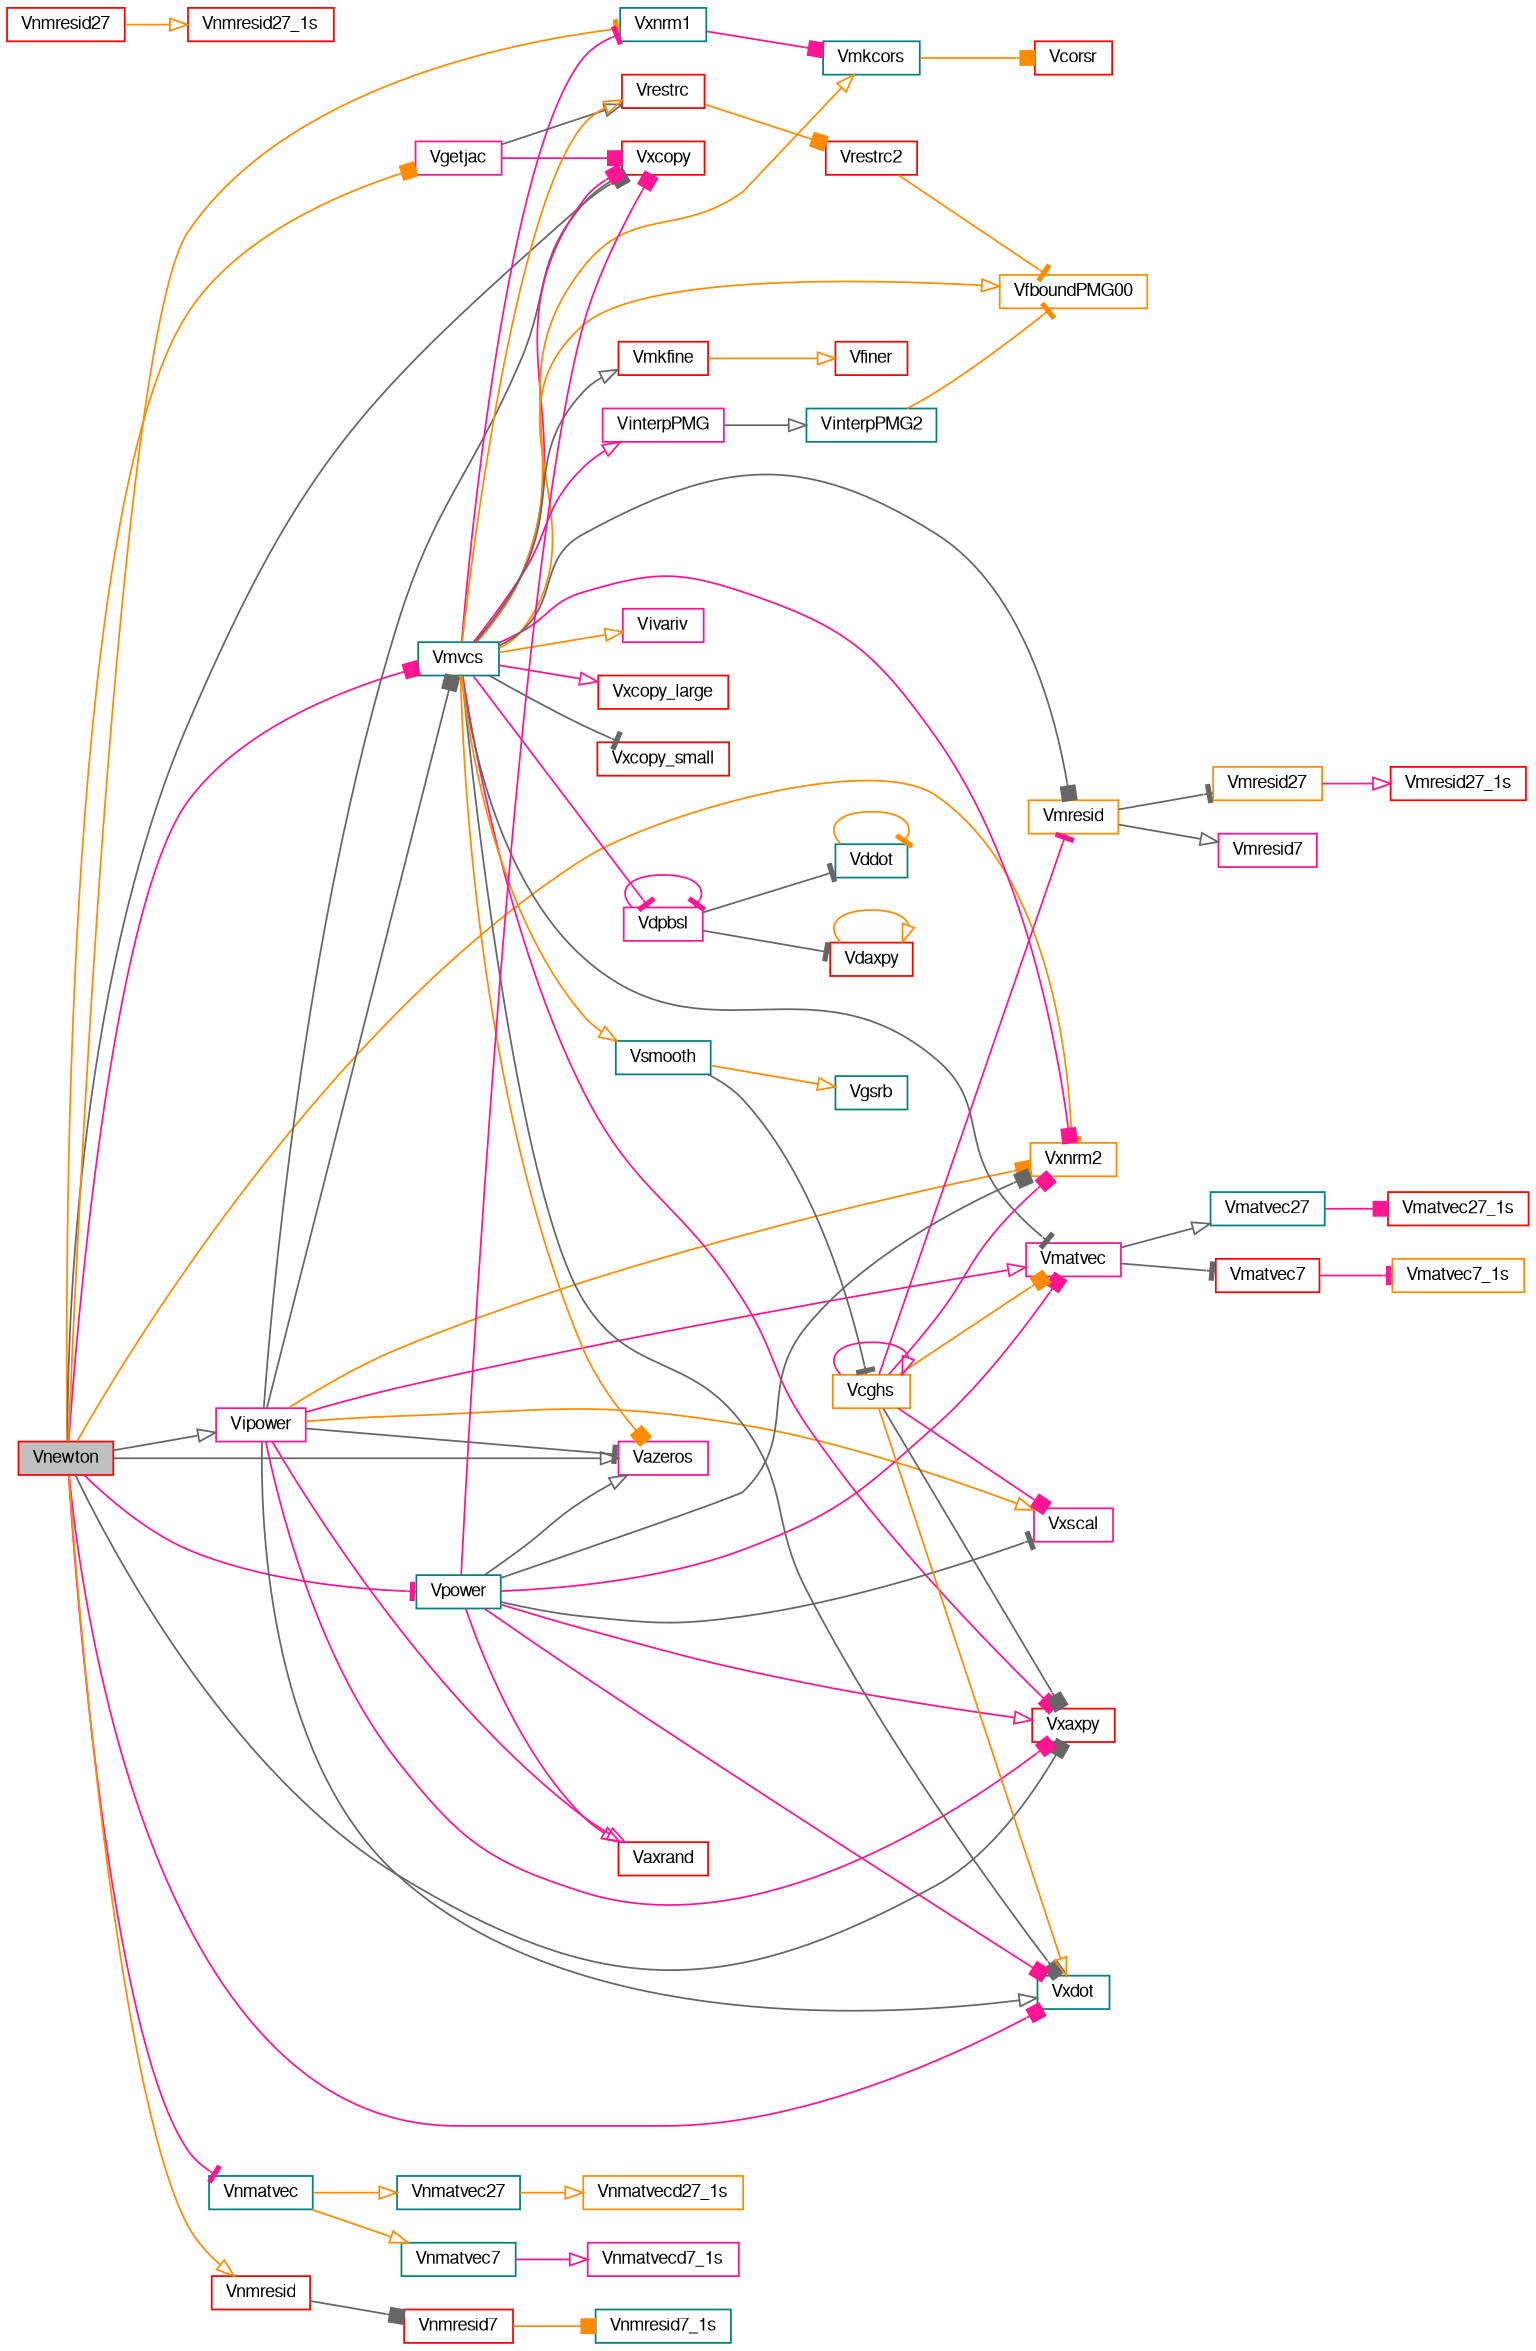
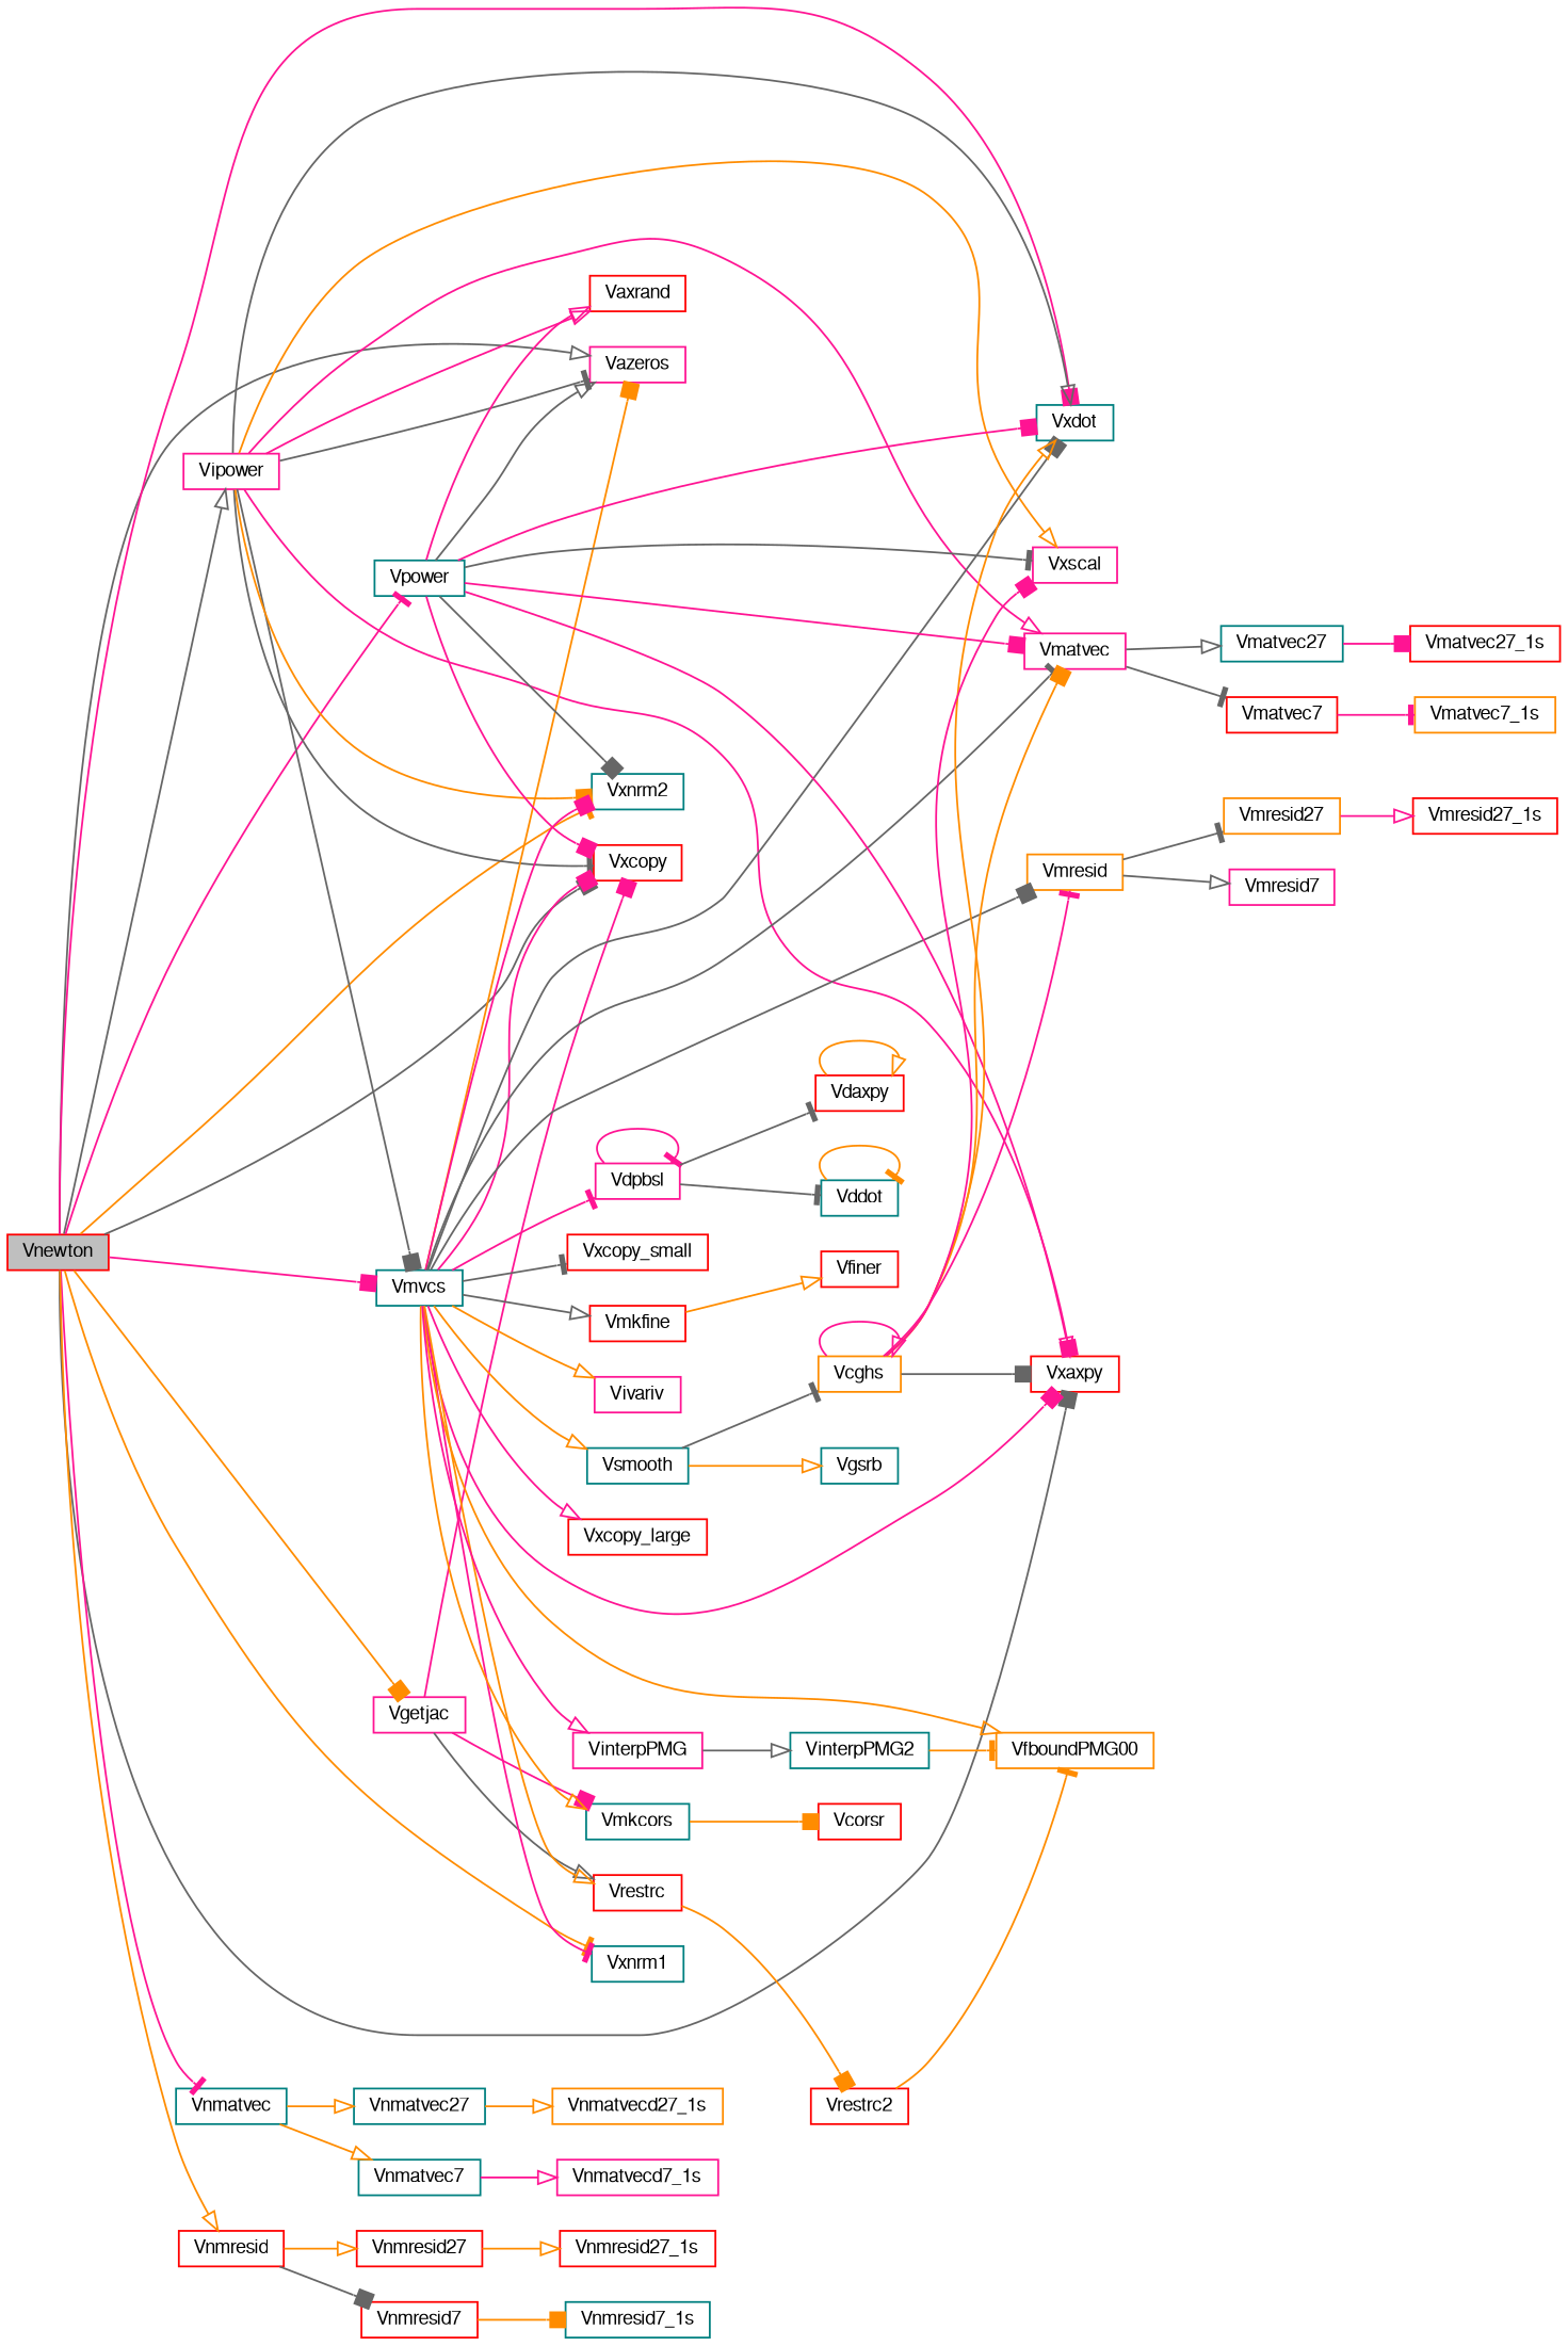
  digraph {
    rankdir=LR
    node [color=red fillcolor=white fontname=FreeSans fontsize=10 shape=record style=filled]
    edge [arrowhead=onormal color=deeppink fontname=FreeSans fontsize=10 labelfontname=FreeSans labelfontsize=10 style=solid]
    n1 [fillcolor=grey75 fontcolor=black height=0.2 label=Vnewton width=0.4]
    n2 [color=deeppink height=0.2 label=Vazeros width=0.4]
    n3 [color=deeppink height=0.2 label=Vgetjac width=0.4]
    n4 [height=0.2 label=Vxcopy width=0.4]
    n5 [color=deeppink height=0.2 label=Vipower width=0.4]
    n6 [color=teal height=0.2 label=Vmvcs width=0.4]
    n7 [height=0.2 label=Vxaxpy width=0.4]
    n8 [color=teal height=0.2 label=Vxdot width=0.4]
-   n9 [color=darkorange height=0.2 label=Vxnrm2 width=0.4]
+   n9 [color=teal height=0.2 label=Vxnrm2 width=0.4]
    n10 [color=teal height=0.2 label=Vxnrm1 width=0.4]
    n11 [color=teal height=0.2 label=Vnmatvec width=0.4]
    n12 [height=0.2 label=Vnmresid width=0.4]
    n13 [color=teal height=0.2 label=Vpower width=0.4]
    n14 [color=teal height=0.2 label=Vmkcors width=0.4]
    n15 [height=0.2 label=Vrestrc width=0.4]
    n16 [height=0.2 label=Vaxrand width=0.4]
    n17 [color=deeppink height=0.2 label=Vmatvec width=0.4]
    n18 [color=deeppink height=0.2 label=Vxscal width=0.4]
    n19 [color=darkorange height=0.2 label=VfboundPMG00 width=0.4]
    n20 [color=deeppink height=0.2 label=Vdpbsl width=0.4]
    n21 [color=deeppink height=0.2 label=VinterpPMG width=0.4]
    n22 [color=deeppink height=0.2 label=Vivariv width=0.4]
    n23 [height=0.2 label=Vmkfine width=0.4]
    n24 [color=darkorange height=0.2 label=Vmresid width=0.4]
    n25 [color=teal height=0.2 label=Vsmooth width=0.4]
    n26 [height=0.2 label=Vxcopy_large width=0.4]
    n27 [height=0.2 label=Vxcopy_small width=0.4]
    n28 [color=teal height=0.2 label=Vnmatvec27 width=0.4]
    n29 [color=teal height=0.2 label=Vnmatvec7 width=0.4]
    n30 [height=0.2 label=Vnmresid27 width=0.4]
    n31 [height=0.2 label=Vnmresid7 width=0.4]
    n32 [height=0.2 label=Vcorsr width=0.4]
    n33 [height=0.2 label=Vrestrc2 width=0.4]
    n34 [color=teal height=0.2 label=Vmatvec27 width=0.4]
    n35 [height=0.2 label=Vmatvec7 width=0.4]
    n36 [height=0.2 label=Vmatvec27_1s width=0.4]
    n37 [color=darkorange height=0.2 label=Vmatvec7_1s width=0.4]
    n38 [height=0.2 label=Vdaxpy width=0.4]
    n39 [color=teal height=0.2 label=Vddot width=0.4]
    n40 [color=teal height=0.2 label=VinterpPMG2 width=0.4]
    n41 [height=0.2 label=Vfiner width=0.4]
    n42 [color=darkorange height=0.2 label=Vmresid27 width=0.4]
    n43 [color=deeppink height=0.2 label=Vmresid7 width=0.4]
    n44 [color=darkorange height=0.2 label=Vcghs width=0.4]
    n45 [color=teal height=0.2 label=Vgsrb width=0.4]
    n46 [height=0.2 label=Vmresid27_1s width=0.4]
    n47 [color=darkorange height=0.2 label=Vnmatvecd27_1s width=0.4]
    n48 [color=deeppink height=0.2 label=Vnmatvecd7_1s width=0.4]
    n49 [height=0.2 label=Vnmresid27_1s width=0.4]
    n50 [color=teal height=0.2 label=Vnmresid7_1s width=0.4]
    n1 -> n2 [color=gray40]
    n1 -> n3 [arrowhead=box color=darkorange]
    n1 -> n4 [arrowhead=box color=gray40]
    n1 -> n5 [color=gray40]
    n1 -> n6 [arrowhead=box]
    n1 -> n7 [arrowhead=box color=gray40]
    n1 -> n8 [arrowhead=box]
    n1 -> n9 [arrowhead=tee color=darkorange]
    n1 -> n10 [arrowhead=tee color=darkorange]
    n1 -> n11 [arrowhead=tee]
    n1 -> n12 [color=darkorange]
    n1 -> n13 [arrowhead=tee]
    n3 -> n4 [arrowhead=box]
-   n10 -> n14 [arrowhead=box]
+   n3 -> n14 [arrowhead=box]
    n3 -> n15 [color=gray40]
    n5 -> n2 [arrowhead=tee color=gray40]
    n5 -> n4 [arrowhead=tee color=gray40]
    n5 -> n6 [arrowhead=box color=gray40]
    n5 -> n7 [arrowhead=box]
    n5 -> n8 [color=gray40]
    n5 -> n9 [arrowhead=box color=darkorange]
    n5 -> n16
    n5 -> n17
    n5 -> n18 [color=darkorange]
    n6 -> n2 [arrowhead=box color=darkorange]
    n6 -> n4 [arrowhead=box]
    n6 -> n7 [arrowhead=box]
    n6 -> n8 [arrowhead=box color=gray40]
    n6 -> n9 [arrowhead=box]
    n6 -> n10 [arrowhead=tee]
    n6 -> n14 [color=darkorange]
    n6 -> n15 [color=darkorange]
    n6 -> n17 [arrowhead=tee color=gray40]
    n6 -> n19 [color=darkorange]
    n6 -> n20 [arrowhead=tee]
    n6 -> n21
    n6 -> n22 [color=darkorange]
    n6 -> n23 [color=gray40]
    n6 -> n24 [arrowhead=box color=gray40]
    n6 -> n25 [color=darkorange]
    n6 -> n26
    n6 -> n27 [arrowhead=tee color=gray40]
    n11 -> n28 [color=darkorange]
    n11 -> n29 [color=darkorange]
+   n12 -> n30 [color=darkorange]
    n12 -> n31 [arrowhead=box color=gray40]
    n13 -> n2 [color=gray40]
    n13 -> n4 [arrowhead=box]
    n13 -> n7
    n13 -> n8 [arrowhead=box]
    n13 -> n9 [arrowhead=box color=gray40]
    n13 -> n16
    n13 -> n17 [arrowhead=box]
    n13 -> n18 [arrowhead=tee color=gray40]
    n14 -> n32 [arrowhead=box color=darkorange]
    n15 -> n33 [arrowhead=box color=darkorange]
    n17 -> n34 [color=gray40]
    n17 -> n35 [arrowhead=tee color=gray40]
    n20 -> n20 [arrowhead=tee]
    n20 -> n38 [arrowhead=tee color=gray40]
    n20 -> n39 [arrowhead=tee color=gray40]
    n21 -> n40 [color=gray40]
    n23 -> n41 [color=darkorange]
    n24 -> n42 [arrowhead=tee color=gray40]
    n24 -> n43 [color=gray40]
    n25 -> n44 [arrowhead=tee color=gray40]
    n25 -> n45 [color=darkorange]
    n28 -> n47 [color=darkorange]
    n29 -> n48
    n30 -> n49 [color=darkorange]
    n31 -> n50 [arrowhead=box color=darkorange]
    n33 -> n19 [arrowhead=tee color=darkorange]
    n34 -> n36 [arrowhead=box]
    n35 -> n37 [arrowhead=tee]
    n38 -> n38 [color=darkorange]
    n39 -> n39 [arrowhead=tee color=darkorange]
    n40 -> n19 [arrowhead=tee color=darkorange]
    n42 -> n46
    n44 -> n7 [arrowhead=box color=gray40]
    n44 -> n8 [color=darkorange]
-   n44 -> n9 [arrowhead=box]
    n44 -> n17 [arrowhead=box color=darkorange]
    n44 -> n18 [arrowhead=box]
    n44 -> n24 [arrowhead=tee]
    n44 -> n44
  }
